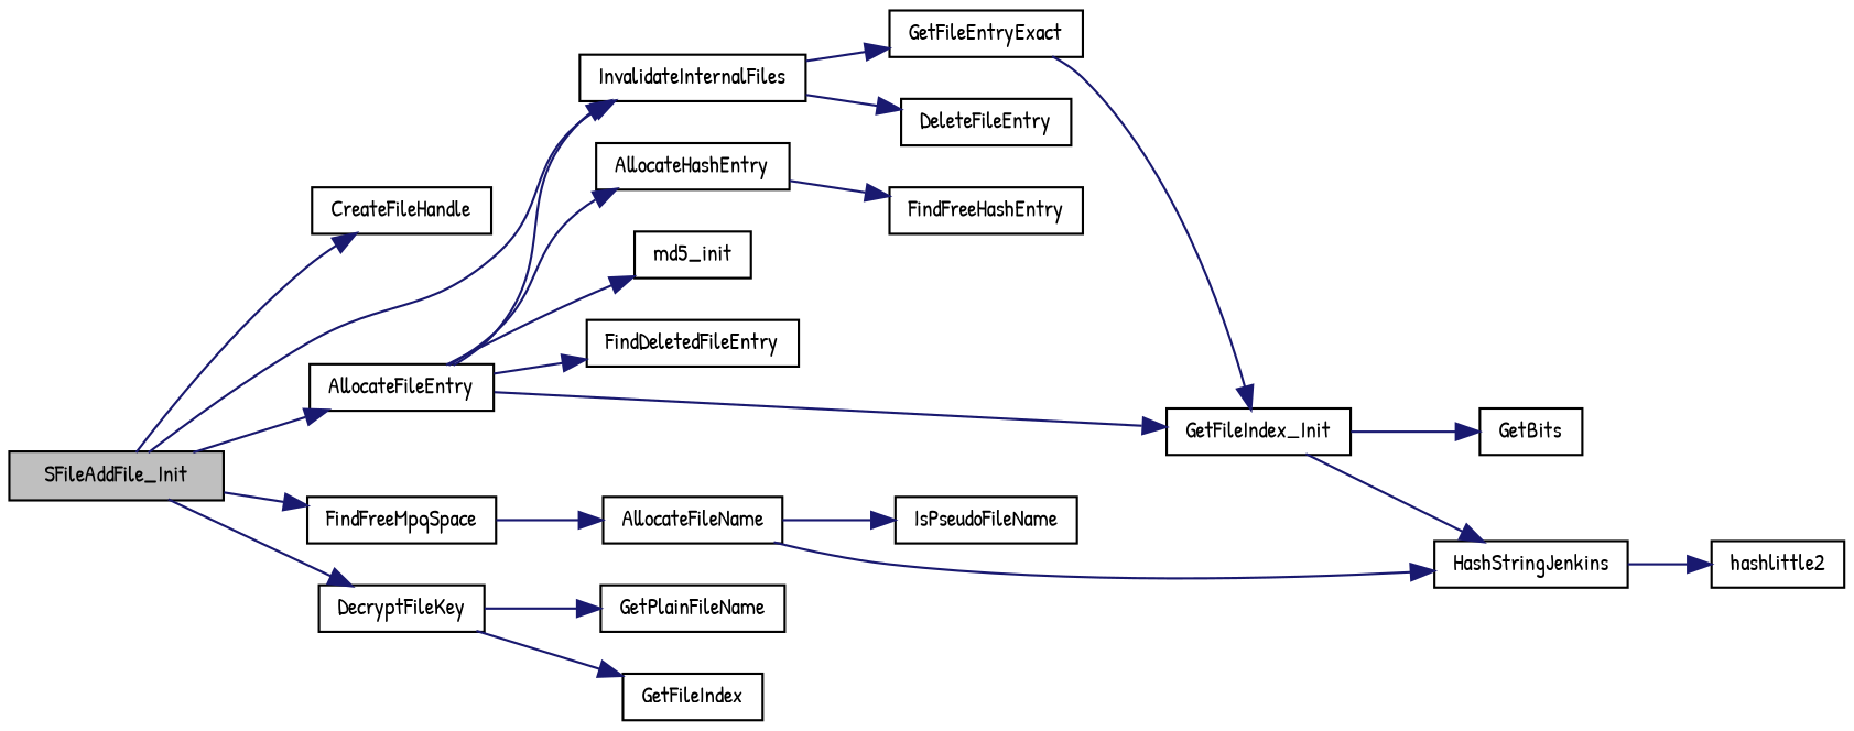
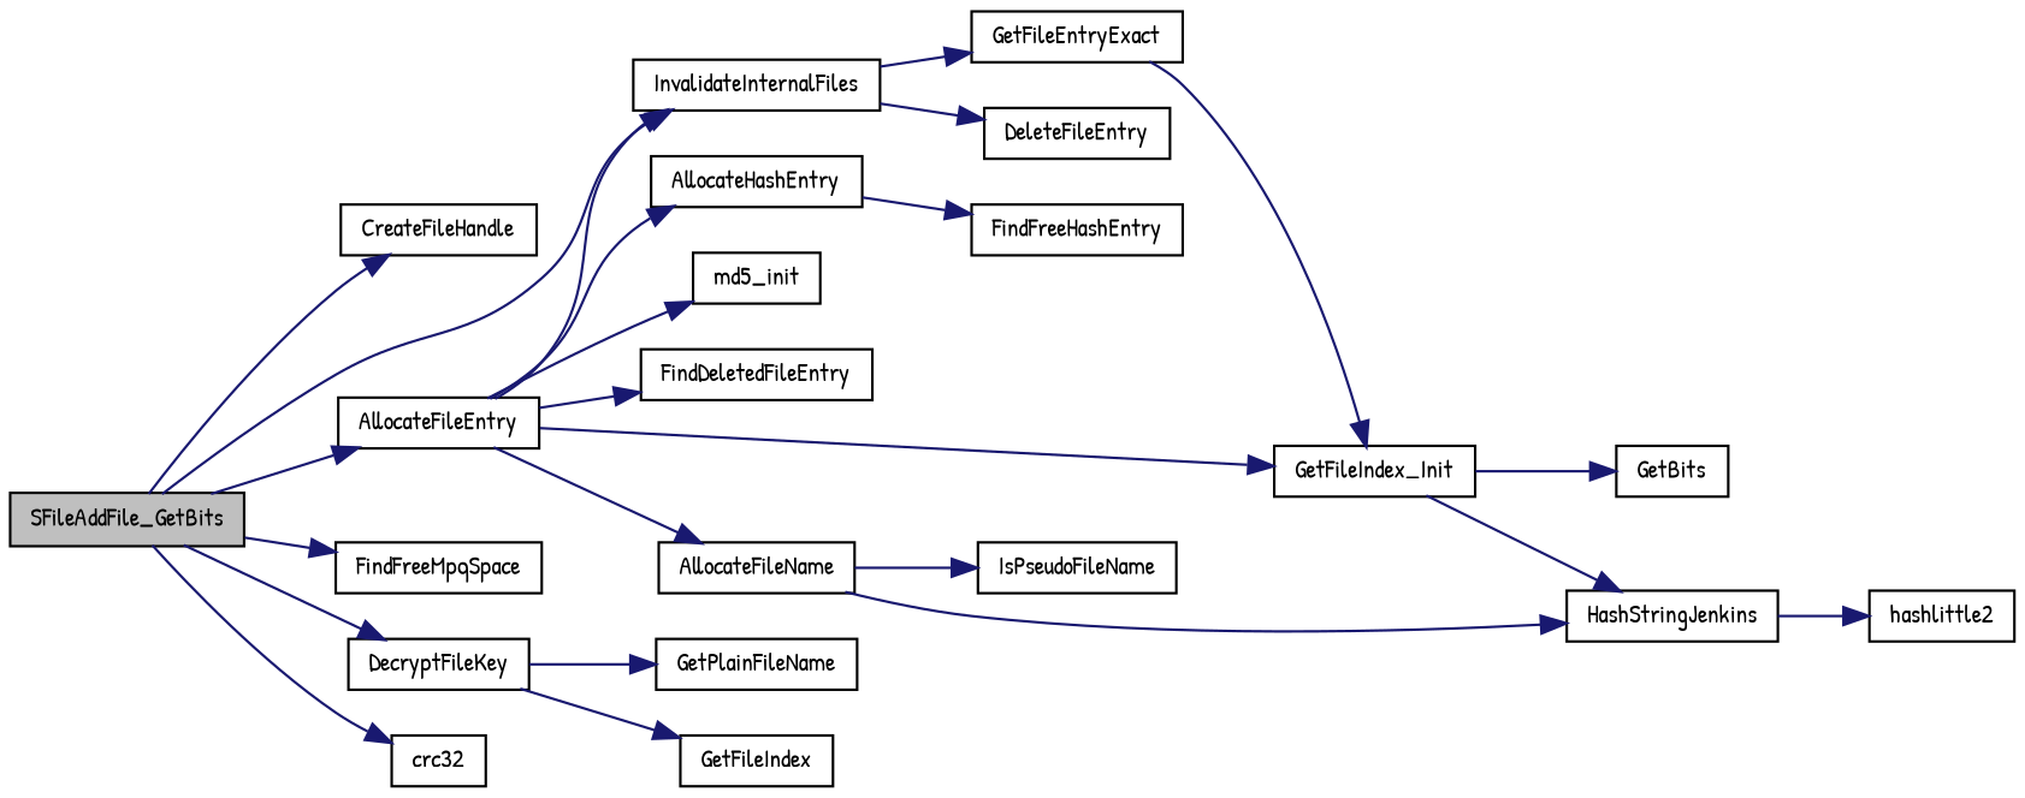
  digraph {
    fontname="Patrick Hand"
    rankdir=LR
    node [color=black fillcolor=white fontname="Patrick Hand" fontsize=10 shape=record style=filled]
    edge [color=midnightblue fontname="Patrick Hand" fontsize=10 labelfontname=Helvetica labelfontsize=10 style=solid]
-   n1 [fillcolor=grey75 fontcolor=black height=0.2 label=SFileAddFile_Init width=0.4]
+   n1 [fillcolor=grey75 fontcolor=black height=0.2 label=SFileAddFile_GetBits width=0.4]
    n2 [height=0.2 label=CreateFileHandle width=0.4]
    n3 [height=0.2 label=FindFreeMpqSpace width=0.4]
    n4 [height=0.2 label=AllocateFileEntry width=0.4]
    n5 [height=0.2 label=InvalidateInternalFiles width=0.4]
    n6 [height=0.2 label=DecryptFileKey width=0.4]
+   n7 [height=0.2 label=crc32 width=0.4]
    n8 [height=0.2 label=GetFileEntryExact width=0.4]
    n9 [height=0.2 label=GetFileIndex_Init width=0.4]
    n10 [height=0.2 label=md5_init width=0.4]
    n11 [height=0.2 label=FindDeletedFileEntry width=0.4]
    n12 [height=0.2 label=AllocateFileName width=0.4]
    n13 [height=0.2 label=AllocateHashEntry width=0.4]
    n14 [height=0.2 label=DeleteFileEntry width=0.4]
    n15 [height=0.2 label=GetPlainFileName width=0.4]
    n16 [height=0.2 label=GetFileIndex width=0.4]
    n17 [height=0.2 label=HashStringJenkins width=0.4]
    n18 [height=0.2 label=GetBits width=0.4]
    n19 [height=0.2 label=hashlittle2 width=0.4]
    n20 [height=0.2 label=IsPseudoFileName width=0.4]
    n21 [height=0.2 label=FindFreeHashEntry width=0.4]
    n1 -> n2
    n1 -> n3
    n1 -> n4
    n1 -> n5
    n1 -> n6
+   n1 -> n7
    n4 -> n5
    n4 -> n9
    n4 -> n10
    n4 -> n11
-   n3 -> n12
+   n4 -> n12
    n4 -> n13
    n5 -> n8
    n5 -> n14
    n6 -> n15
    n6 -> n16
    n8 -> n9
    n9 -> n17
    n9 -> n18
    n12 -> n17
    n12 -> n20
    n13 -> n21
    n17 -> n19
  }
